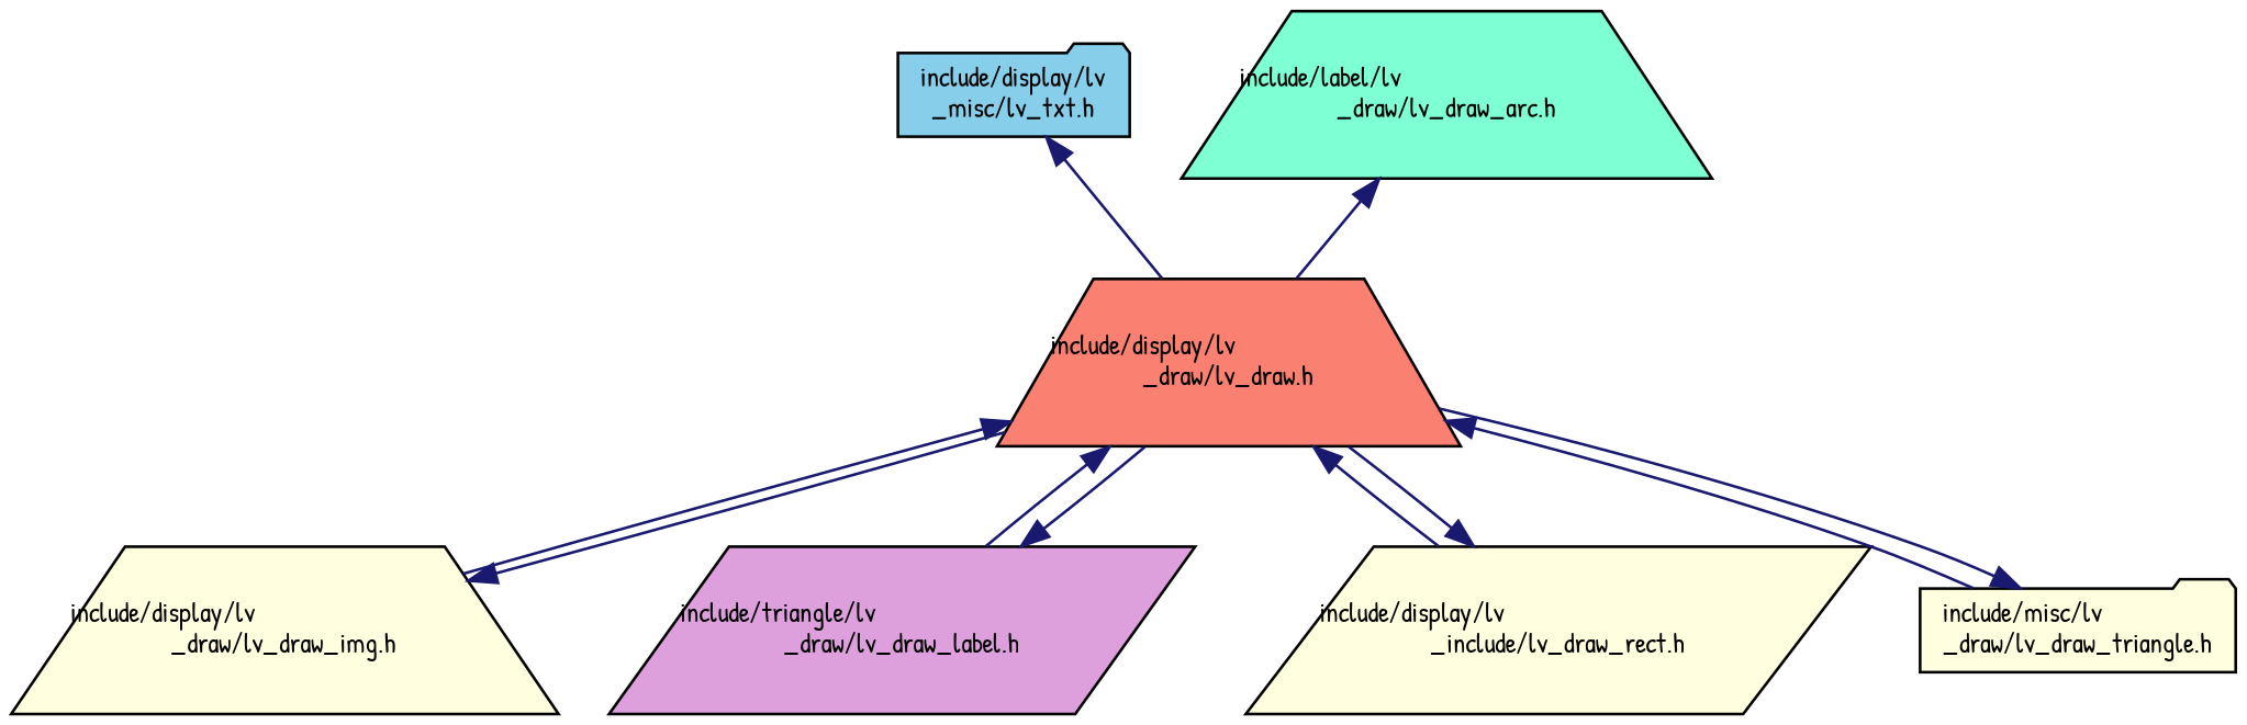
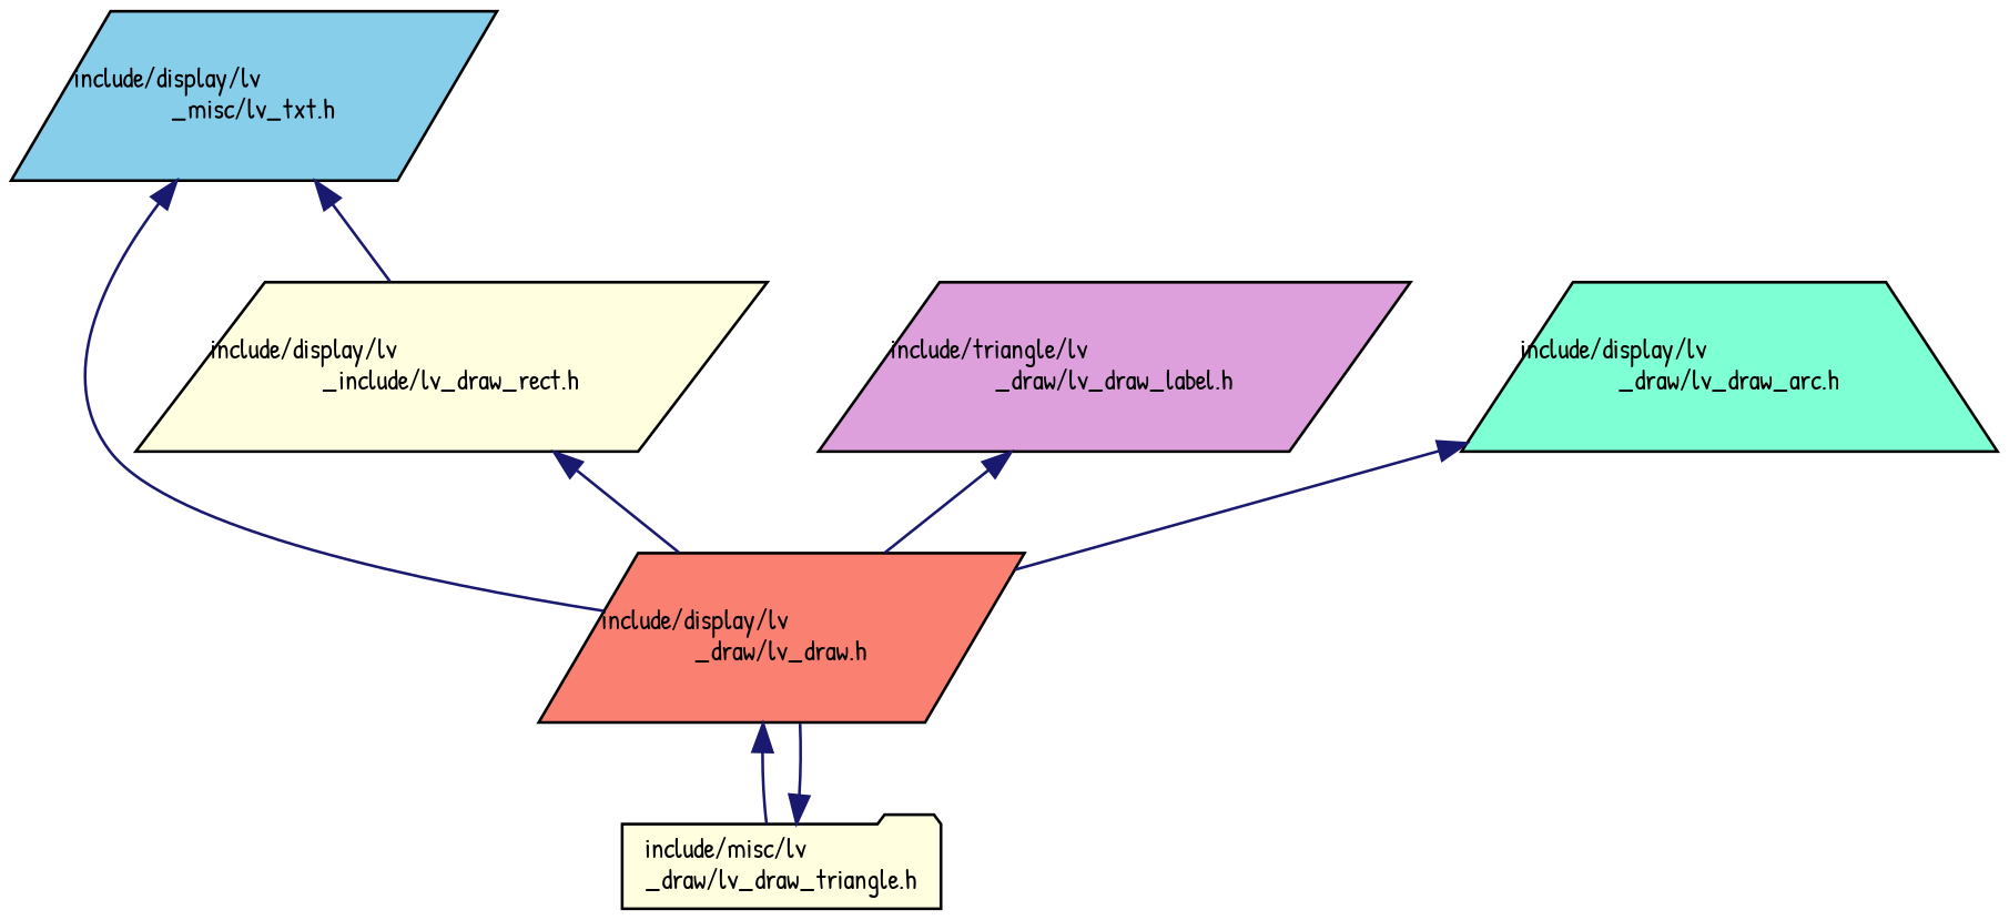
  digraph {
    fontname="Patrick Hand"
    node [color=black fillcolor=lightyellow fontname="Patrick Hand" fontsize=10 shape=trapezium style=filled]
    edge [color=midnightblue dir=back fontname="Patrick Hand" fontsize=10 labelfontname=Helvetica labelfontsize=10 style=solid]
-   n1 [fillcolor=skyblue fontcolor=black height=0.2 label="include/display/lv\l_misc/lv_txt.h" shape=folder width=0.4]
-   n2 [fillcolor=salmon height=0.2 label="include/display/lv\l_draw/lv_draw.h" width=0.4]
-   n3 [height=0.2 label="include/display/lv\l_draw/lv_draw_img.h" width=0.4]
+   n1 [fillcolor=skyblue fontcolor=black height=0.2 label="include/display/lv\l_misc/lv_txt.h" shape=parallelogram width=0.4]
+   n2 [fillcolor=salmon height=0.2 label="include/display/lv\l_draw/lv_draw.h" shape=parallelogram width=0.4]
    n4 [fillcolor=plum height=0.2 label="include/triangle/lv\l_draw/lv_draw_label.h" shape=parallelogram width=0.4]
    n5 [height=0.2 label="include/display/lv\l_include/lv_draw_rect.h" shape=parallelogram width=0.4]
    n6 [height=0.2 label="include/misc/lv\l_draw/lv_draw_triangle.h" shape=folder width=0.4]
-   n7 [fillcolor=aquamarine height=0.2 label="include/label/lv\l_draw/lv_draw_arc.h" width=0.4]
+   n7 [fillcolor=aquamarine height=0.2 label="include/display/lv\l_draw/lv_draw_arc.h" width=0.4]
    n1 -> n2
-   n2 -> n3
-   n2 -> n4
-   n2 -> n5
+   n1 -> n5
    n2 -> n6
-   n3 -> n2
    n4 -> n2
    n5 -> n2
    n6 -> n2
    n7 -> n2
  }
